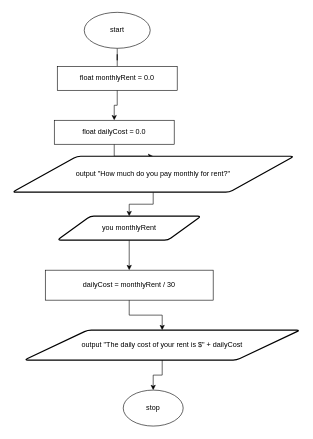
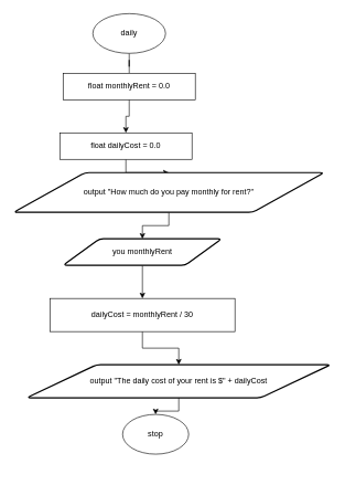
  <mxCell id="0" />
  <mxCell id="1" parent="0" />
  <mxCell id="2" style="edgeStyle=orthogonalEdgeStyle;rounded=0;orthogonalLoop=1;jettySize=auto;html=1;endArrow=none;" parent="1" source="3" target="5" edge="1"><mxGeometry relative="1" as="geometry" /></mxCell>
- <mxCell id="3" value="start" style="ellipse;whiteSpace=wrap;html=1;" parent="1" vertex="1"><mxGeometry x="140" y="20" width="110" height="60" as="geometry" /></mxCell>
+ <mxCell id="3" value="daily" style="ellipse;whiteSpace=wrap;html=1;" parent="1" vertex="1"><mxGeometry x="140" y="20" width="110" height="60" as="geometry" /></mxCell>
  <mxCell id="4" style="edgeStyle=orthogonalEdgeStyle;rounded=0;orthogonalLoop=1;jettySize=auto;html=1;" parent="1" source="5" target="7" edge="1"><mxGeometry relative="1" as="geometry" /></mxCell>
  <mxCell id="5" value="float monthlyRent = 0.0" style="rounded=0;whiteSpace=wrap;html=1;" parent="1" vertex="1"><mxGeometry x="95" y="110" width="200" height="40" as="geometry" /></mxCell>
  <mxCell id="6" style="edgeStyle=orthogonalEdgeStyle;rounded=0;orthogonalLoop=1;jettySize=auto;html=1;" parent="1" source="7" target="9" edge="1"><mxGeometry relative="1" as="geometry" /></mxCell>
  <mxCell id="7" value="float dailyCost = 0.0" style="rounded=0;whiteSpace=wrap;html=1;" parent="1" vertex="1"><mxGeometry x="90" y="200" width="200" height="40" as="geometry" /></mxCell>
  <mxCell id="8" style="edgeStyle=orthogonalEdgeStyle;rounded=0;orthogonalLoop=1;jettySize=auto;html=1;" parent="1" source="9" target="11" edge="1"><mxGeometry relative="1" as="geometry" /></mxCell>
  <mxCell id="9" value="output &quot;How much do you pay monthly for rent?&quot;" style="shape=parallelogram;html=1;strokeWidth=2;perimeter=parallelogramPerimeter;whiteSpace=wrap;rounded=1;arcSize=12;size=0.23;" parent="1" vertex="1"><mxGeometry x="20" y="260" width="470" height="60" as="geometry" /></mxCell>
  <mxCell id="10" style="edgeStyle=orthogonalEdgeStyle;rounded=0;orthogonalLoop=1;jettySize=auto;html=1;" parent="1" source="11" target="13" edge="1"><mxGeometry relative="1" as="geometry" /></mxCell>
  <mxCell id="11" value="you monthlyRent" style="shape=parallelogram;html=1;strokeWidth=2;perimeter=parallelogramPerimeter;whiteSpace=wrap;rounded=1;arcSize=12;size=0.23;" parent="1" vertex="1"><mxGeometry x="95" y="360" width="240" height="40" as="geometry" /></mxCell>
  <mxCell id="12" style="edgeStyle=orthogonalEdgeStyle;rounded=0;orthogonalLoop=1;jettySize=auto;html=1;" parent="1" source="13" target="15" edge="1"><mxGeometry relative="1" as="geometry" /></mxCell>
  <mxCell id="13" value="dailyCost = monthlyRent / 30" style="rounded=0;whiteSpace=wrap;html=1;" parent="1" vertex="1"><mxGeometry x="75" y="450" width="280" height="50" as="geometry" /></mxCell>
  <mxCell id="14" style="edgeStyle=orthogonalEdgeStyle;rounded=0;orthogonalLoop=1;jettySize=auto;html=1;" parent="1" source="15" target="16" edge="1"><mxGeometry relative="1" as="geometry" /></mxCell>
  <mxCell id="15" value="output &quot;The daily cost of your rent is $&quot; + dailyCost" style="shape=parallelogram;html=1;strokeWidth=2;perimeter=parallelogramPerimeter;whiteSpace=wrap;rounded=1;arcSize=12;size=0.23;" parent="1" vertex="1"><mxGeometry x="40" y="550" width="460" height="50" as="geometry" /></mxCell>
- <mxCell id="16" value="stop" style="ellipse;whiteSpace=wrap;html=1;" parent="1" vertex="1"><mxGeometry x="205" y="650" width="100" height="60" as="geometry" /></mxCell>
+ <mxCell id="16" value="stop" style="ellipse;whiteSpace=wrap;html=1;" parent="1" vertex="1"><mxGeometry x="185" y="625" width="100" height="60" as="geometry" /></mxCell>
